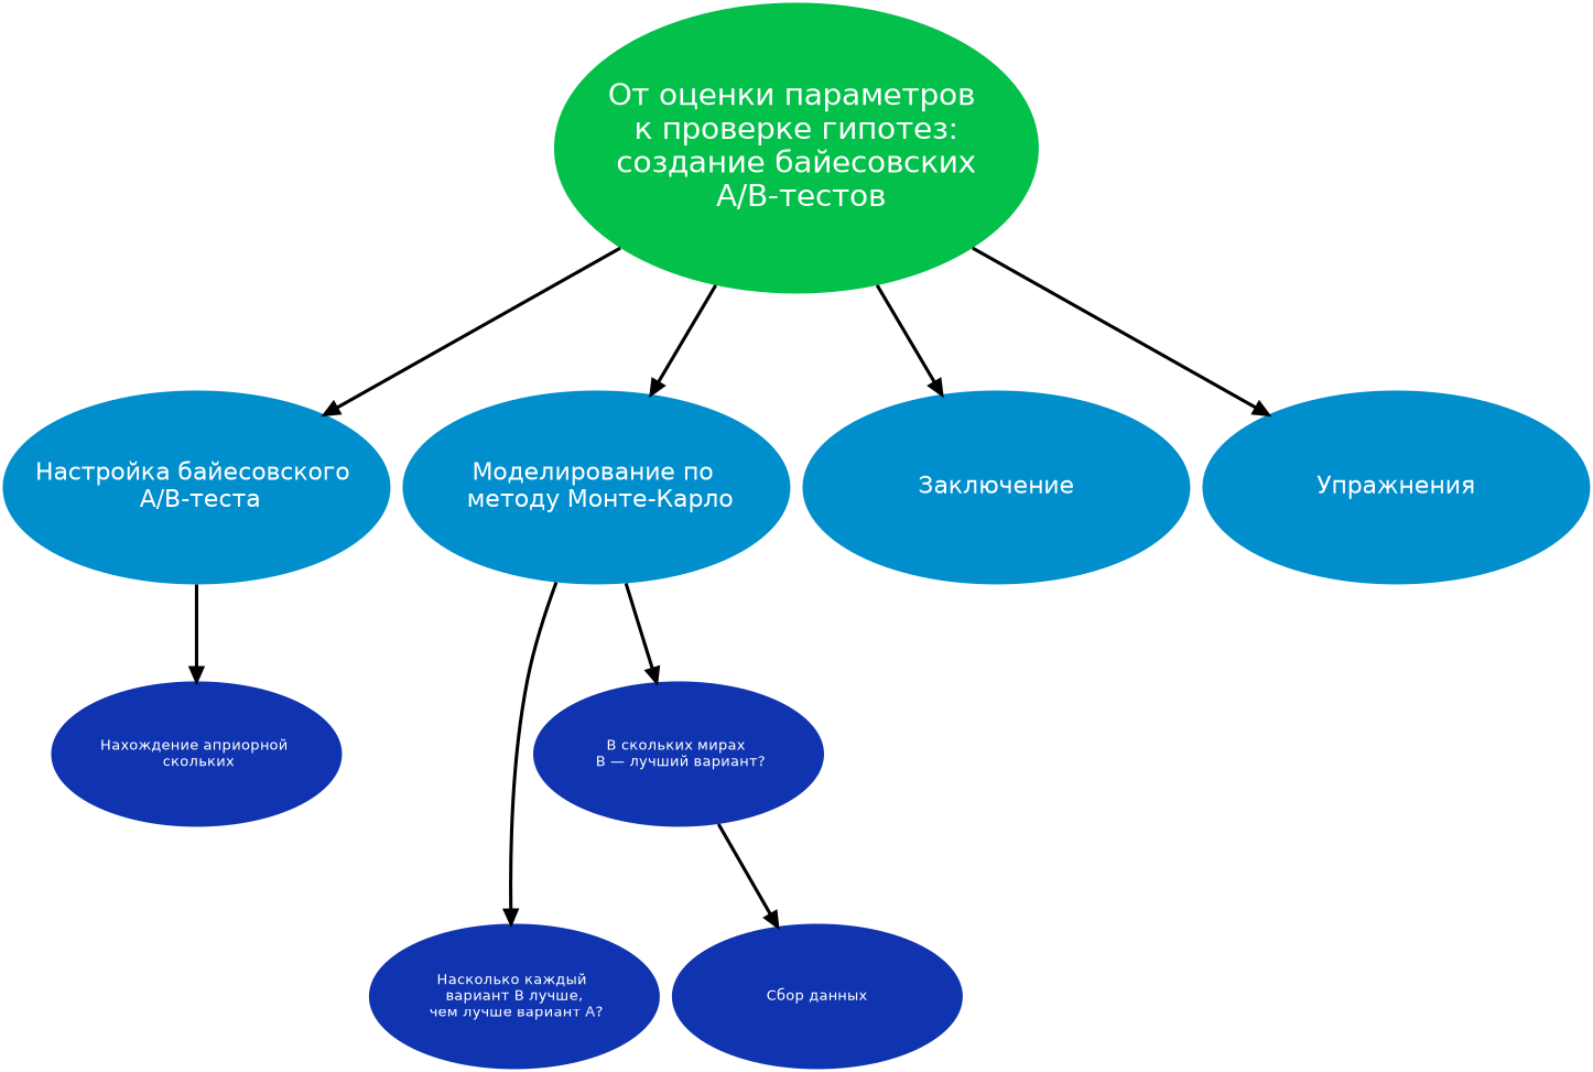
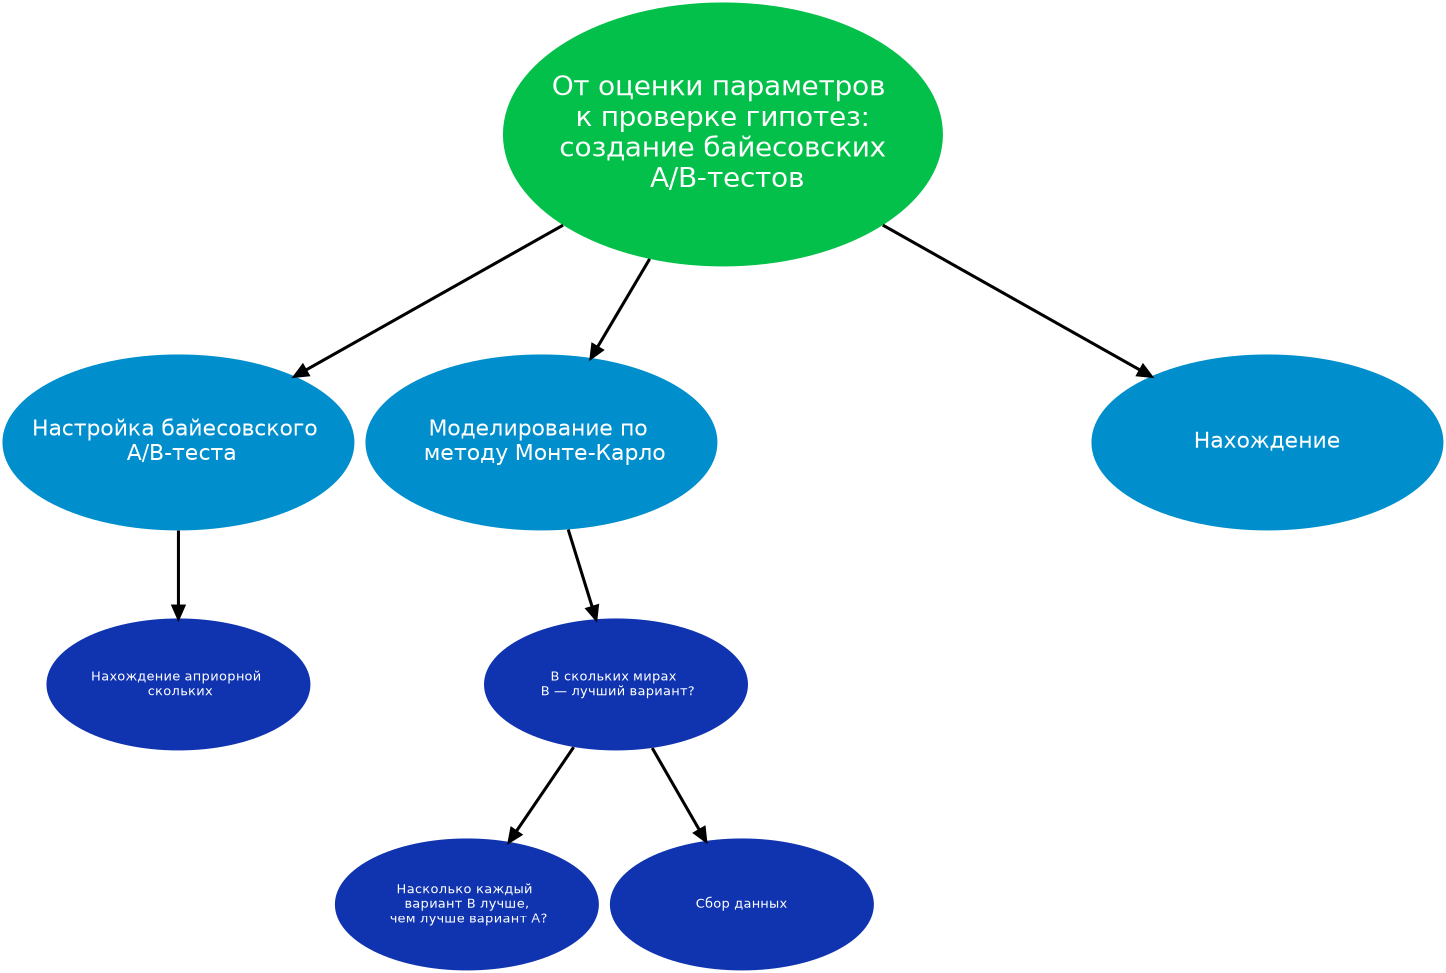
  digraph {
    fontname="DejaVu Sans"
    ranksep=2
    node [fillcolor="#008ECC" fixedsize=true fontcolor="#FFFFFF" fontname="DejaVu Sans" fontsize=36 penwidth=0 shape=ellipse style=filled]
    edge [arrowhead=normal arrowsize=2 fontname="DejaVu Sans" penwidth=5]
    n1 [fillcolor="#03C04A" fontsize=45 height=6 label="От оценки параметров \n к проверке гипотез: \n создание байесовских \n А/В-тестов" width=10]
    n2 [height=4 label="Настройка байесовского \n А/В-теста" width=8]
    n3 [height=4 label="Моделирование по \n методу Монте-Карло" width=8]
-   n4 [height=4 label="Заключение" width=8]
-   n5 [height=4 label="Упражнения" width=8]
+   n5 [height=4 label="Нахождение" width=8]
    n6 [fillcolor="#1034AF" fontsize=22 height=3 label="Нахождение априорной \n скольких" width=6]
    n7 [fillcolor="#1034AF" fontsize=22 height=3 label="В скольких мирах \n B — лучший вариант?" width=6]
    n8 [fillcolor="#1034AF" fontsize=22 height=3 label="Насколько каждый \n вариант B лучше, \n чем лучше вариант A?" width=6]
    n9 [fillcolor="#1034AF" fontsize=22 height=3 label="Сбор данных" width=6]
    n1 -> n2
    n1 -> n3
-   n1 -> n4
    n1 -> n5
    n2 -> n6
    n3 -> n7
-   n3 -> n8
+   n7 -> n8
    n7 -> n9
  }
